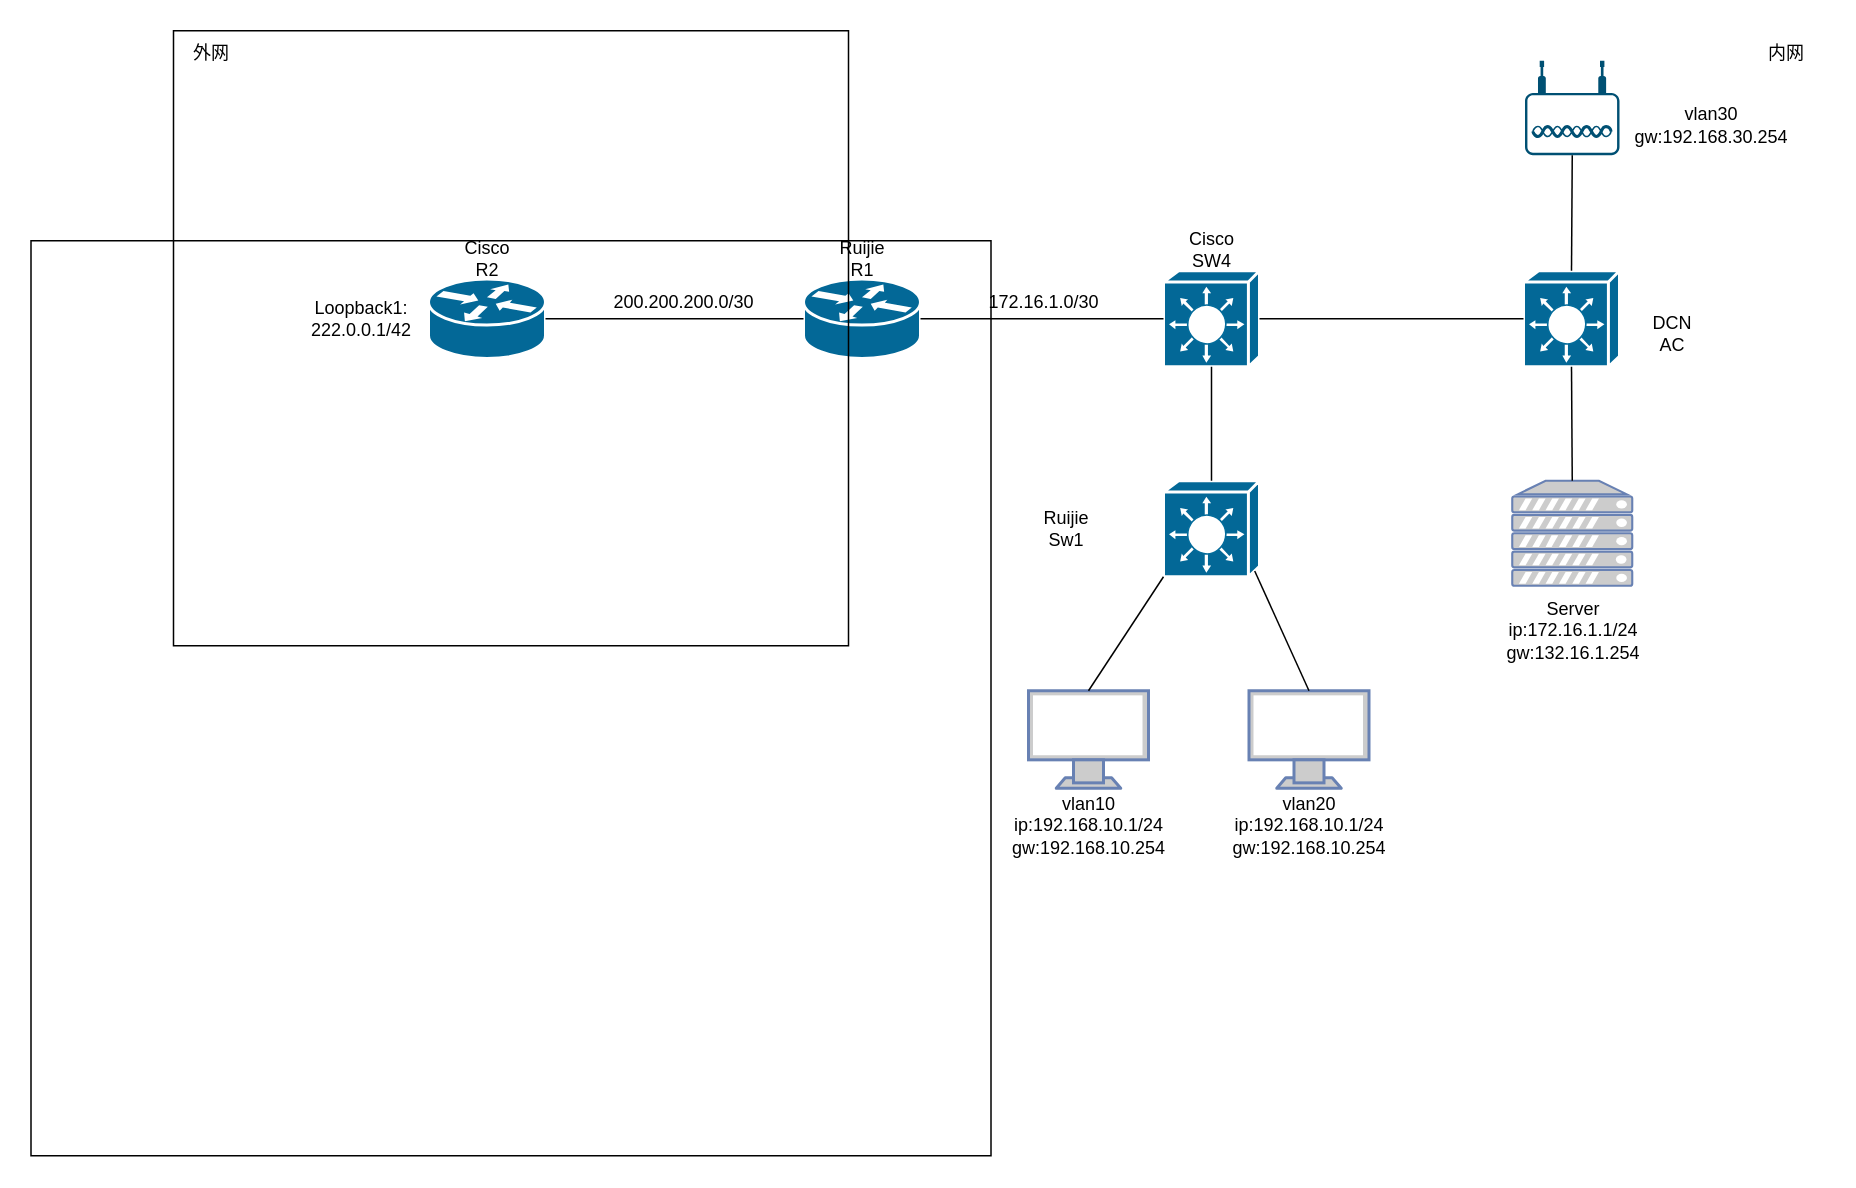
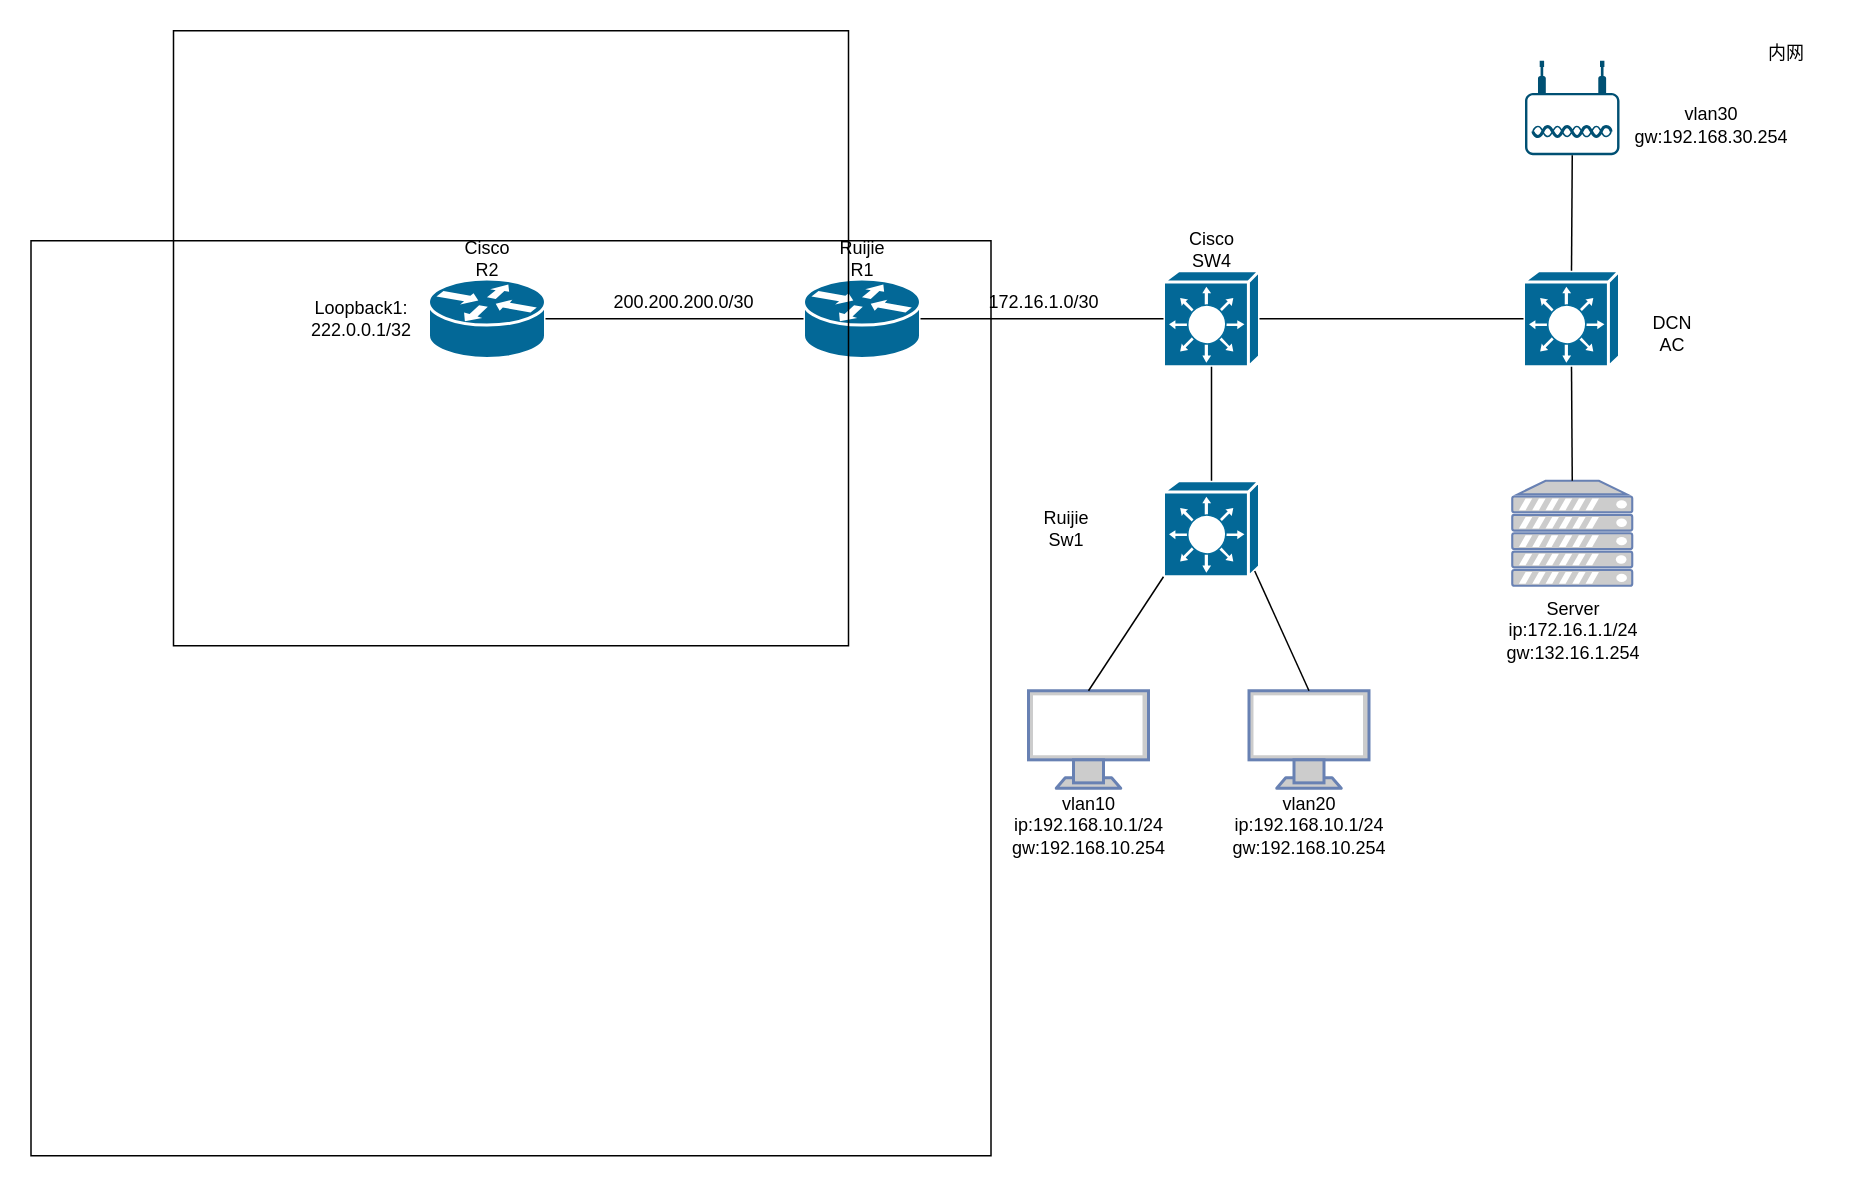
  <mxCell id="0" />
  <mxCell id="1" parent="0" />
  <mxCell id="2" value="" style="shape=mxgraph.cisco.routers.router;sketch=0;html=1;pointerEvents=1;dashed=0;fillColor=#036897;strokeColor=#ffffff;strokeWidth=2;verticalLabelPosition=bottom;verticalAlign=top;align=center;outlineConnect=0;" parent="1" vertex="1"><mxGeometry x="535" y="185.5" width="78" height="53" as="geometry" /></mxCell>
  <mxCell id="3" value="" style="shape=mxgraph.cisco.routers.router;sketch=0;html=1;pointerEvents=1;dashed=0;fillColor=#036897;strokeColor=#ffffff;strokeWidth=2;verticalLabelPosition=bottom;verticalAlign=top;align=center;outlineConnect=0;" parent="1" vertex="1"><mxGeometry x="285" y="185.5" width="78" height="53" as="geometry" /></mxCell>
  <mxCell id="4" value="" style="shape=mxgraph.cisco.switches.layer_3_switch;sketch=0;html=1;pointerEvents=1;dashed=0;fillColor=#036897;strokeColor=#ffffff;strokeWidth=2;verticalLabelPosition=bottom;verticalAlign=top;align=center;outlineConnect=0;" parent="1" vertex="1"><mxGeometry x="1015" y="180" width="64" height="64" as="geometry" /></mxCell>
  <mxCell id="5" value="" style="shape=mxgraph.cisco.switches.layer_3_switch;sketch=0;html=1;pointerEvents=1;dashed=0;fillColor=#036897;strokeColor=#ffffff;strokeWidth=2;verticalLabelPosition=bottom;verticalAlign=top;align=center;outlineConnect=0;" parent="1" vertex="1"><mxGeometry x="775" y="320" width="64" height="64" as="geometry" /></mxCell>
  <mxCell id="6" value="" style="shape=mxgraph.cisco.switches.layer_3_switch;sketch=0;html=1;pointerEvents=1;dashed=0;fillColor=#036897;strokeColor=#ffffff;strokeWidth=2;verticalLabelPosition=bottom;verticalAlign=top;align=center;outlineConnect=0;" parent="1" vertex="1"><mxGeometry x="775" y="180" width="64" height="64" as="geometry" /></mxCell>
  <mxCell id="7" value="" style="points=[[0.03,0.36,0],[0.18,0,0],[0.5,0.34,0],[0.82,0,0],[0.97,0.36,0],[1,0.67,0],[0.975,0.975,0],[0.5,1,0],[0.025,0.975,0],[0,0.67,0]];verticalLabelPosition=bottom;sketch=0;html=1;verticalAlign=top;aspect=fixed;align=center;pointerEvents=1;shape=mxgraph.cisco19.wireless_access_point;fillColor=#005073;strokeColor=none;" parent="1" vertex="1"><mxGeometry x="1016" y="40" width="63" height="63" as="geometry" /></mxCell>
  <mxCell id="8" value="" style="fontColor=#0066CC;verticalAlign=top;verticalLabelPosition=bottom;labelPosition=center;align=center;html=1;outlineConnect=0;fillColor=#CCCCCC;strokeColor=#6881B3;gradientColor=none;gradientDirection=north;strokeWidth=2;shape=mxgraph.networks.monitor;" parent="1" vertex="1"><mxGeometry x="832" y="460" width="80" height="65" as="geometry" /></mxCell>
  <mxCell id="9" value="" style="fontColor=#0066CC;verticalAlign=top;verticalLabelPosition=bottom;labelPosition=center;align=center;html=1;outlineConnect=0;fillColor=#CCCCCC;strokeColor=#6881B3;gradientColor=none;gradientDirection=north;strokeWidth=2;shape=mxgraph.networks.monitor;" parent="1" vertex="1"><mxGeometry x="685" y="460" width="80" height="65" as="geometry" /></mxCell>
  <mxCell id="10" value="" style="fontColor=#0066CC;verticalAlign=top;verticalLabelPosition=bottom;labelPosition=center;align=center;html=1;outlineConnect=0;fillColor=#CCCCCC;strokeColor=#6881B3;gradientColor=none;gradientDirection=north;strokeWidth=2;shape=mxgraph.networks.server;" parent="1" vertex="1"><mxGeometry x="1007.5" y="320" width="80" height="70" as="geometry" /></mxCell>
  <mxCell id="11" value="" style="endArrow=none;html=1;rounded=0;entryX=0;entryY=1;entryDx=0;entryDy=0;entryPerimeter=0;exitX=0.5;exitY=0;exitDx=0;exitDy=0;exitPerimeter=0;" parent="1" source="9" target="5" edge="1"><mxGeometry width="50" height="50" relative="1" as="geometry"><mxPoint x="865" y="410" as="sourcePoint" /><mxPoint x="915" y="360" as="targetPoint" /></mxGeometry></mxCell>
  <mxCell id="12" value="" style="endArrow=none;html=1;rounded=0;entryX=0.95;entryY=0.94;entryDx=0;entryDy=0;entryPerimeter=0;exitX=0.5;exitY=0;exitDx=0;exitDy=0;exitPerimeter=0;" parent="1" source="8" target="5" edge="1"><mxGeometry width="50" height="50" relative="1" as="geometry"><mxPoint x="865" y="410" as="sourcePoint" /><mxPoint x="915" y="360" as="targetPoint" /></mxGeometry></mxCell>
  <mxCell id="13" value="" style="endArrow=none;html=1;rounded=0;entryX=0.5;entryY=1;entryDx=0;entryDy=0;entryPerimeter=0;exitX=0.5;exitY=0;exitDx=0;exitDy=0;exitPerimeter=0;" parent="1" source="5" target="6" edge="1"><mxGeometry width="50" height="50" relative="1" as="geometry"><mxPoint x="865" y="410" as="sourcePoint" /><mxPoint x="915" y="360" as="targetPoint" /></mxGeometry></mxCell>
  <mxCell id="14" value="" style="endArrow=none;html=1;rounded=0;entryX=1;entryY=0.5;entryDx=0;entryDy=0;entryPerimeter=0;exitX=0;exitY=0.5;exitDx=0;exitDy=0;exitPerimeter=0;" parent="1" source="4" target="6" edge="1"><mxGeometry width="50" height="50" relative="1" as="geometry"><mxPoint x="865" y="410" as="sourcePoint" /><mxPoint x="915" y="360" as="targetPoint" /></mxGeometry></mxCell>
  <mxCell id="15" value="" style="endArrow=none;html=1;rounded=0;entryX=0.5;entryY=1;entryDx=0;entryDy=0;entryPerimeter=0;exitX=0.5;exitY=0;exitDx=0;exitDy=0;exitPerimeter=0;" parent="1" source="4" target="7" edge="1"><mxGeometry width="50" height="50" relative="1" as="geometry"><mxPoint x="865" y="410" as="sourcePoint" /><mxPoint x="915" y="360" as="targetPoint" /></mxGeometry></mxCell>
  <mxCell id="16" value="" style="endArrow=none;html=1;rounded=0;entryX=0;entryY=0.5;entryDx=0;entryDy=0;entryPerimeter=0;exitX=1;exitY=0.5;exitDx=0;exitDy=0;exitPerimeter=0;" parent="1" source="2" target="6" edge="1"><mxGeometry width="50" height="50" relative="1" as="geometry"><mxPoint x="865" y="410" as="sourcePoint" /><mxPoint x="915" y="360" as="targetPoint" /></mxGeometry></mxCell>
  <mxCell id="17" value="" style="endArrow=none;html=1;rounded=0;entryX=0;entryY=0.5;entryDx=0;entryDy=0;entryPerimeter=0;exitX=1;exitY=0.5;exitDx=0;exitDy=0;exitPerimeter=0;" parent="1" source="3" target="2" edge="1"><mxGeometry width="50" height="50" relative="1" as="geometry"><mxPoint x="865" y="410" as="sourcePoint" /><mxPoint x="915" y="360" as="targetPoint" /></mxGeometry></mxCell>
  <mxCell id="18" value="vlan10&lt;br&gt;ip:192.168.10.1/24&lt;br&gt;gw:192.168.10.254" style="text;html=1;align=center;verticalAlign=middle;resizable=0;points=[];autosize=1;strokeColor=none;fillColor=none;" parent="1" vertex="1"><mxGeometry x="660" y="520" width="130" height="60" as="geometry" /></mxCell>
  <mxCell id="19" value="vlan20&lt;br&gt;ip:192.168.10.1/24&lt;br&gt;gw:192.168.10.254" style="text;html=1;align=center;verticalAlign=middle;resizable=0;points=[];autosize=1;strokeColor=none;fillColor=none;" parent="1" vertex="1"><mxGeometry x="807" y="520" width="130" height="60" as="geometry" /></mxCell>
  <mxCell id="20" value="Ruijie&lt;br&gt;Sw1" style="text;html=1;align=center;verticalAlign=middle;resizable=0;points=[];autosize=1;strokeColor=none;fillColor=none;" parent="1" vertex="1"><mxGeometry x="685" y="332" width="50" height="40" as="geometry" /></mxCell>
  <mxCell id="21" value="Cisco&lt;br&gt;SW4" style="text;html=1;align=center;verticalAlign=middle;resizable=0;points=[];autosize=1;strokeColor=none;fillColor=none;" parent="1" vertex="1"><mxGeometry x="782" y="145.5" width="50" height="40" as="geometry" /></mxCell>
  <mxCell id="22" value="DCN&lt;br&gt;AC" style="text;html=1;align=center;verticalAlign=middle;resizable=0;points=[];autosize=1;strokeColor=none;fillColor=none;" parent="1" vertex="1"><mxGeometry x="1089" y="202" width="50" height="40" as="geometry" /></mxCell>
  <mxCell id="23" value="" style="endArrow=none;html=1;rounded=0;entryX=0.5;entryY=1;entryDx=0;entryDy=0;entryPerimeter=0;exitX=0.5;exitY=0;exitDx=0;exitDy=0;exitPerimeter=0;" parent="1" source="10" target="4" edge="1"><mxGeometry width="50" height="50" relative="1" as="geometry"><mxPoint x="865" y="370" as="sourcePoint" /><mxPoint x="915" y="320" as="targetPoint" /></mxGeometry></mxCell>
  <mxCell id="24" value="Server&lt;br&gt;ip:172.16.1.1/24&lt;br&gt;gw:132.16.1.254" style="text;html=1;align=center;verticalAlign=middle;resizable=0;points=[];autosize=1;strokeColor=none;fillColor=none;" parent="1" vertex="1"><mxGeometry x="992.5" y="390" width="110" height="60" as="geometry" /></mxCell>
  <mxCell id="25" value="Ruijie&lt;br&gt;R1" style="text;html=1;align=center;verticalAlign=middle;resizable=0;points=[];autosize=1;strokeColor=none;fillColor=none;" parent="1" vertex="1"><mxGeometry x="549" y="152" width="50" height="40" as="geometry" /></mxCell>
  <mxCell id="26" value="Cisco&lt;br&gt;R2" style="text;html=1;align=center;verticalAlign=middle;resizable=0;points=[];autosize=1;strokeColor=none;fillColor=none;" parent="1" vertex="1"><mxGeometry x="299" y="152" width="50" height="40" as="geometry" /></mxCell>
  <mxCell id="27" value="vlan30&lt;br&gt;gw:192.168.30.254" style="text;html=1;align=center;verticalAlign=middle;resizable=0;points=[];autosize=1;strokeColor=none;fillColor=none;" parent="1" vertex="1"><mxGeometry x="1075" y="63" width="130" height="40" as="geometry" /></mxCell>
  <mxCell id="28" value="172.16.1.0/30&lt;br&gt;" style="text;html=1;align=center;verticalAlign=middle;resizable=0;points=[];autosize=1;strokeColor=none;fillColor=none;" parent="1" vertex="1"><mxGeometry x="645" y="185.5" width="100" height="30" as="geometry" /></mxCell>
  <mxCell id="29" value="200.200.200.0/30" style="text;html=1;align=center;verticalAlign=middle;resizable=0;points=[];autosize=1;strokeColor=none;fillColor=none;" parent="1" vertex="1"><mxGeometry x="395" y="185.5" width="120" height="30" as="geometry" /></mxCell>
- <mxCell id="30" value="Loopback1:&lt;br&gt;222.0.0.1/42" style="text;html=1;align=center;verticalAlign=middle;resizable=0;points=[];autosize=1;strokeColor=none;fillColor=none;" parent="1" vertex="1"><mxGeometry x="195" y="192" width="90" height="40" as="geometry" /></mxCell>
+ <mxCell id="30" value="Loopback1:&lt;br&gt;222.0.0.1/32" style="text;html=1;align=center;verticalAlign=middle;resizable=0;points=[];autosize=1;strokeColor=none;fillColor=none;" parent="1" vertex="1"><mxGeometry x="195" y="192" width="90" height="40" as="geometry" /></mxCell>
  <mxCell id="31" value="" style="rounded=0;whiteSpace=wrap;html=1;fillColor=none;" parent="1" vertex="1"><mxGeometry x="20" y="160" width="640" height="610" as="geometry" /></mxCell>
  <mxCell id="32" value="" style="rounded=0;whiteSpace=wrap;html=1;fillColor=none;" vertex="1" parent="1"><mxGeometry x="115" y="20" width="450" height="410" as="geometry" /></mxCell>
  <mxCell id="33" value="内网" style="text;html=1;align=center;verticalAlign=middle;resizable=0;points=[];autosize=1;strokeColor=none;fillColor=none;" vertex="1" parent="1"><mxGeometry x="1165" y="20" width="50" height="30" as="geometry" /></mxCell>
- <mxCell id="34" value="外网" style="text;html=1;align=center;verticalAlign=middle;resizable=0;points=[];autosize=1;strokeColor=none;fillColor=none;" vertex="1" parent="1"><mxGeometry x="115" y="20" width="50" height="30" as="geometry" /></mxCell>
